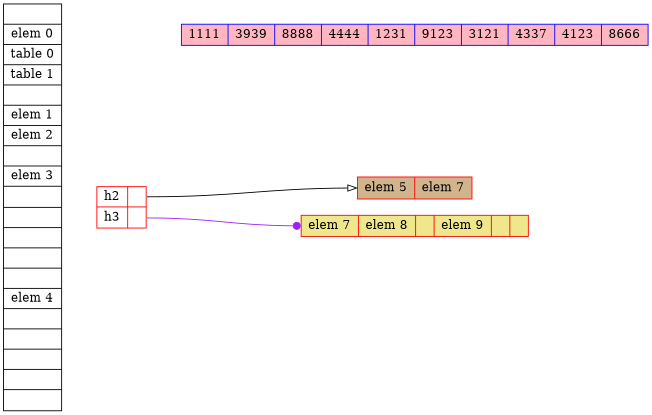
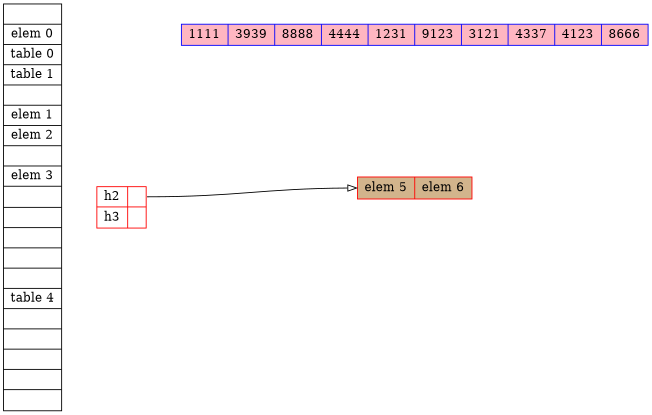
  digraph {
    rankdir=LR
    node [color=red fillcolor=white shape=record style=filled]
    edge [style=invis]
    n1 [color=blue fillcolor=lightpink height=0.2 label="{1111|3939|8888|4444|1231|9123|3121|4337|4123|8666}" width=0.2]
    n2 [height=0.2 label="{h2|<b2>}|{h3 | <b3>}" width=0.2]
-   n3 [fillcolor=tan height=0.2 label="{elem 5|elem 7}" width=0.2]
-   n4 [fillcolor=khaki height=0.2 label="{elem 7|elem 8||elem 9||}" width=0.2]
-   n5 [color=black height=0.2 label="|<elems> elem 0|table 0|table 1||elem 1|elem 2||elem 3||||||elem 4|||||" width=0.2]
+   n3 [fillcolor=tan height=0.2 label="{elem 5|elem 6}" width=0.2]
+   n5 [color=black height=0.2 label="|<elems> elem 0|table 0|table 1||elem 1|elem 2||elem 3||||||table 4|||||" width=0.2]
    spacer [height=0.2 style=invis width=0.2 color="" fillcolor=""]
    n2 -> n3 [arrowhead=onormal color=black headport=w tailport=b2 style=""]
-   n2 -> n4 [arrowhead=dot color=purple headport=w tailport=b3 style=""]
    n5 -> n2
    n5 -> spacer [tailport=elems]
    spacer -> n1
  }
